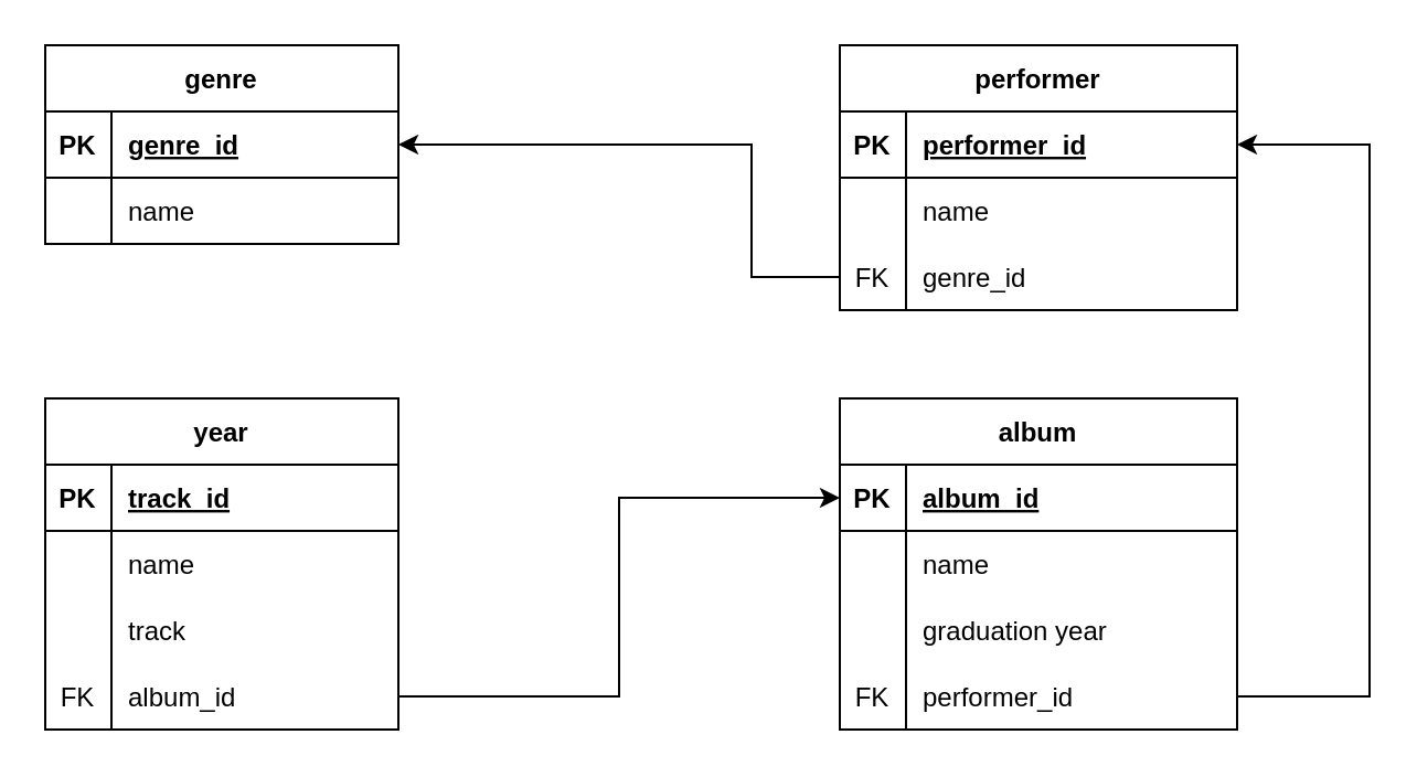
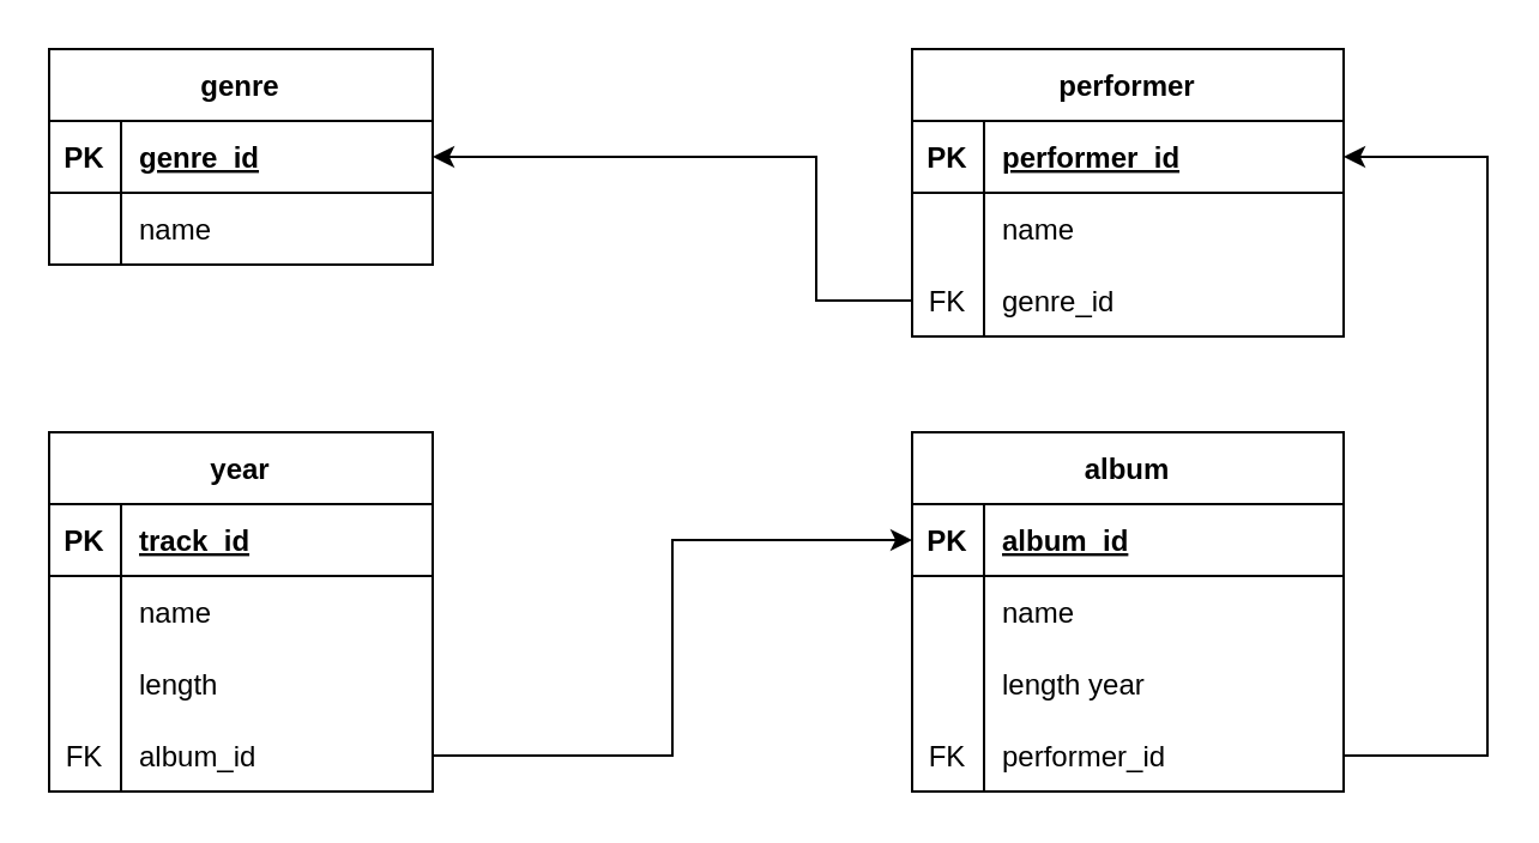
  <mxCell id="0" />
  <mxCell id="1" parent="0" />
  <mxCell id="2" value="genre" style="shape=table;startSize=30;container=1;collapsible=1;childLayout=tableLayout;fixedRows=1;rowLines=0;fontStyle=1;align=center;resizeLast=1;" parent="1" vertex="1"><mxGeometry x="20" y="20" width="160" height="90" as="geometry" /></mxCell>
  <mxCell id="3" value="" style="shape=tableRow;horizontal=0;startSize=0;swimlaneHead=0;swimlaneBody=0;fillColor=none;collapsible=0;dropTarget=0;points=[[0,0.5],[1,0.5]];portConstraint=eastwest;top=0;left=0;right=0;bottom=1;" parent="2" vertex="1"><mxGeometry y="30" width="160" height="30" as="geometry" /></mxCell>
  <mxCell id="4" value="PK" style="shape=partialRectangle;connectable=0;fillColor=none;top=0;left=0;bottom=0;right=0;fontStyle=1;overflow=hidden;" parent="3" vertex="1"><mxGeometry width="30" height="30" as="geometry"><mxRectangle width="30" height="30" as="alternateBounds" /></mxGeometry></mxCell>
  <mxCell id="5" value="genre_id" style="shape=partialRectangle;connectable=0;fillColor=none;top=0;left=0;bottom=0;right=0;align=left;spacingLeft=6;fontStyle=5;overflow=hidden;" parent="3" vertex="1"><mxGeometry x="30" width="130" height="30" as="geometry"><mxRectangle width="130" height="30" as="alternateBounds" /></mxGeometry></mxCell>
  <mxCell id="6" value="" style="shape=tableRow;horizontal=0;startSize=0;swimlaneHead=0;swimlaneBody=0;fillColor=none;collapsible=0;dropTarget=0;points=[[0,0.5],[1,0.5]];portConstraint=eastwest;top=0;left=0;right=0;bottom=0;" parent="2" vertex="1"><mxGeometry y="60" width="160" height="30" as="geometry" /></mxCell>
  <mxCell id="7" value="" style="shape=partialRectangle;connectable=0;fillColor=none;top=0;left=0;bottom=0;right=0;editable=1;overflow=hidden;" parent="6" vertex="1"><mxGeometry width="30" height="30" as="geometry"><mxRectangle width="30" height="30" as="alternateBounds" /></mxGeometry></mxCell>
  <mxCell id="8" value="name" style="shape=partialRectangle;connectable=0;fillColor=none;top=0;left=0;bottom=0;right=0;align=left;spacingLeft=6;overflow=hidden;" parent="6" vertex="1"><mxGeometry x="30" width="130" height="30" as="geometry"><mxRectangle width="130" height="30" as="alternateBounds" /></mxGeometry></mxCell>
  <mxCell id="9" value="performer" style="shape=table;startSize=30;container=1;collapsible=1;childLayout=tableLayout;fixedRows=1;rowLines=0;fontStyle=1;align=center;resizeLast=1;" vertex="1" parent="1"><mxGeometry x="380" y="20" width="180" height="120" as="geometry" /></mxCell>
  <mxCell id="10" value="" style="shape=tableRow;horizontal=0;startSize=0;swimlaneHead=0;swimlaneBody=0;fillColor=none;collapsible=0;dropTarget=0;points=[[0,0.5],[1,0.5]];portConstraint=eastwest;top=0;left=0;right=0;bottom=1;" vertex="1" parent="9"><mxGeometry y="30" width="180" height="30" as="geometry" /></mxCell>
  <mxCell id="11" value="PK" style="shape=partialRectangle;connectable=0;fillColor=none;top=0;left=0;bottom=0;right=0;fontStyle=1;overflow=hidden;" vertex="1" parent="10"><mxGeometry width="30" height="30" as="geometry"><mxRectangle width="30" height="30" as="alternateBounds" /></mxGeometry></mxCell>
  <mxCell id="12" value="performer_id" style="shape=partialRectangle;connectable=0;fillColor=none;top=0;left=0;bottom=0;right=0;align=left;spacingLeft=6;fontStyle=5;overflow=hidden;" vertex="1" parent="10"><mxGeometry x="30" width="150" height="30" as="geometry"><mxRectangle width="150" height="30" as="alternateBounds" /></mxGeometry></mxCell>
  <mxCell id="13" value="" style="shape=tableRow;horizontal=0;startSize=0;swimlaneHead=0;swimlaneBody=0;fillColor=none;collapsible=0;dropTarget=0;points=[[0,0.5],[1,0.5]];portConstraint=eastwest;top=0;left=0;right=0;bottom=0;" vertex="1" parent="9"><mxGeometry y="60" width="180" height="30" as="geometry" /></mxCell>
  <mxCell id="14" value="" style="shape=partialRectangle;connectable=0;fillColor=none;top=0;left=0;bottom=0;right=0;editable=1;overflow=hidden;" vertex="1" parent="13"><mxGeometry width="30" height="30" as="geometry"><mxRectangle width="30" height="30" as="alternateBounds" /></mxGeometry></mxCell>
  <mxCell id="15" value="name" style="shape=partialRectangle;connectable=0;fillColor=none;top=0;left=0;bottom=0;right=0;align=left;spacingLeft=6;overflow=hidden;" vertex="1" parent="13"><mxGeometry x="30" width="150" height="30" as="geometry"><mxRectangle width="150" height="30" as="alternateBounds" /></mxGeometry></mxCell>
  <mxCell id="16" value="" style="shape=tableRow;horizontal=0;startSize=0;swimlaneHead=0;swimlaneBody=0;fillColor=none;collapsible=0;dropTarget=0;points=[[0,0.5],[1,0.5]];portConstraint=eastwest;top=0;left=0;right=0;bottom=0;" vertex="1" parent="9"><mxGeometry y="90" width="180" height="30" as="geometry" /></mxCell>
  <mxCell id="17" value="FK" style="shape=partialRectangle;connectable=0;fillColor=none;top=0;left=0;bottom=0;right=0;editable=1;overflow=hidden;" vertex="1" parent="16"><mxGeometry width="30" height="30" as="geometry"><mxRectangle width="30" height="30" as="alternateBounds" /></mxGeometry></mxCell>
  <mxCell id="18" value="genre_id" style="shape=partialRectangle;connectable=0;fillColor=none;top=0;left=0;bottom=0;right=0;align=left;spacingLeft=6;overflow=hidden;" vertex="1" parent="16"><mxGeometry x="30" width="150" height="30" as="geometry"><mxRectangle width="150" height="30" as="alternateBounds" /></mxGeometry></mxCell>
  <mxCell id="19" value="album" style="shape=table;startSize=30;container=1;collapsible=1;childLayout=tableLayout;fixedRows=1;rowLines=0;fontStyle=1;align=center;resizeLast=1;" vertex="1" parent="1"><mxGeometry x="380" y="180" width="180" height="150" as="geometry" /></mxCell>
  <mxCell id="20" value="" style="shape=tableRow;horizontal=0;startSize=0;swimlaneHead=0;swimlaneBody=0;fillColor=none;collapsible=0;dropTarget=0;points=[[0,0.5],[1,0.5]];portConstraint=eastwest;top=0;left=0;right=0;bottom=1;" vertex="1" parent="19"><mxGeometry y="30" width="180" height="30" as="geometry" /></mxCell>
  <mxCell id="21" value="PK" style="shape=partialRectangle;connectable=0;fillColor=none;top=0;left=0;bottom=0;right=0;fontStyle=1;overflow=hidden;" vertex="1" parent="20"><mxGeometry width="30" height="30" as="geometry"><mxRectangle width="30" height="30" as="alternateBounds" /></mxGeometry></mxCell>
  <mxCell id="22" value="album_id" style="shape=partialRectangle;connectable=0;fillColor=none;top=0;left=0;bottom=0;right=0;align=left;spacingLeft=6;fontStyle=5;overflow=hidden;" vertex="1" parent="20"><mxGeometry x="30" width="150" height="30" as="geometry"><mxRectangle width="150" height="30" as="alternateBounds" /></mxGeometry></mxCell>
  <mxCell id="23" value="" style="shape=tableRow;horizontal=0;startSize=0;swimlaneHead=0;swimlaneBody=0;fillColor=none;collapsible=0;dropTarget=0;points=[[0,0.5],[1,0.5]];portConstraint=eastwest;top=0;left=0;right=0;bottom=0;" vertex="1" parent="19"><mxGeometry y="60" width="180" height="30" as="geometry" /></mxCell>
  <mxCell id="24" value="" style="shape=partialRectangle;connectable=0;fillColor=none;top=0;left=0;bottom=0;right=0;editable=1;overflow=hidden;" vertex="1" parent="23"><mxGeometry width="30" height="30" as="geometry"><mxRectangle width="30" height="30" as="alternateBounds" /></mxGeometry></mxCell>
  <mxCell id="25" value="name" style="shape=partialRectangle;connectable=0;fillColor=none;top=0;left=0;bottom=0;right=0;align=left;spacingLeft=6;overflow=hidden;" vertex="1" parent="23"><mxGeometry x="30" width="150" height="30" as="geometry"><mxRectangle width="150" height="30" as="alternateBounds" /></mxGeometry></mxCell>
  <mxCell id="26" value="" style="shape=tableRow;horizontal=0;startSize=0;swimlaneHead=0;swimlaneBody=0;fillColor=none;collapsible=0;dropTarget=0;points=[[0,0.5],[1,0.5]];portConstraint=eastwest;top=0;left=0;right=0;bottom=0;" vertex="1" parent="19"><mxGeometry y="90" width="180" height="30" as="geometry" /></mxCell>
  <mxCell id="27" value="" style="shape=partialRectangle;connectable=0;fillColor=none;top=0;left=0;bottom=0;right=0;editable=1;overflow=hidden;" vertex="1" parent="26"><mxGeometry width="30" height="30" as="geometry"><mxRectangle width="30" height="30" as="alternateBounds" /></mxGeometry></mxCell>
- <mxCell id="28" value="graduation year" style="shape=partialRectangle;connectable=0;fillColor=none;top=0;left=0;bottom=0;right=0;align=left;spacingLeft=6;overflow=hidden;" vertex="1" parent="26"><mxGeometry x="30" width="150" height="30" as="geometry"><mxRectangle width="150" height="30" as="alternateBounds" /></mxGeometry></mxCell>
+ <mxCell id="28" value="length year" style="shape=partialRectangle;connectable=0;fillColor=none;top=0;left=0;bottom=0;right=0;align=left;spacingLeft=6;overflow=hidden;" vertex="1" parent="26"><mxGeometry x="30" width="150" height="30" as="geometry"><mxRectangle width="150" height="30" as="alternateBounds" /></mxGeometry></mxCell>
  <mxCell id="29" style="shape=tableRow;horizontal=0;startSize=0;swimlaneHead=0;swimlaneBody=0;fillColor=none;collapsible=0;dropTarget=0;points=[[0,0.5],[1,0.5]];portConstraint=eastwest;top=0;left=0;right=0;bottom=0;" vertex="1" parent="19"><mxGeometry y="120" width="180" height="30" as="geometry" /></mxCell>
  <mxCell id="30" value="FK" style="shape=partialRectangle;connectable=0;fillColor=none;top=0;left=0;bottom=0;right=0;editable=1;overflow=hidden;" vertex="1" parent="29"><mxGeometry width="30" height="30" as="geometry"><mxRectangle width="30" height="30" as="alternateBounds" /></mxGeometry></mxCell>
  <mxCell id="31" value="performer_id" style="shape=partialRectangle;connectable=0;fillColor=none;top=0;left=0;bottom=0;right=0;align=left;spacingLeft=6;overflow=hidden;" vertex="1" parent="29"><mxGeometry x="30" width="150" height="30" as="geometry"><mxRectangle width="150" height="30" as="alternateBounds" /></mxGeometry></mxCell>
  <mxCell id="32" value="year" style="shape=table;startSize=30;container=1;collapsible=1;childLayout=tableLayout;fixedRows=1;rowLines=0;fontStyle=1;align=center;resizeLast=1;" vertex="1" parent="1"><mxGeometry x="20" y="180" width="160" height="150" as="geometry" /></mxCell>
  <mxCell id="33" value="" style="shape=tableRow;horizontal=0;startSize=0;swimlaneHead=0;swimlaneBody=0;fillColor=none;collapsible=0;dropTarget=0;points=[[0,0.5],[1,0.5]];portConstraint=eastwest;top=0;left=0;right=0;bottom=1;" vertex="1" parent="32"><mxGeometry y="30" width="160" height="30" as="geometry" /></mxCell>
  <mxCell id="34" value="PK" style="shape=partialRectangle;connectable=0;fillColor=none;top=0;left=0;bottom=0;right=0;fontStyle=1;overflow=hidden;" vertex="1" parent="33"><mxGeometry width="30" height="30" as="geometry"><mxRectangle width="30" height="30" as="alternateBounds" /></mxGeometry></mxCell>
  <mxCell id="35" value="track_id" style="shape=partialRectangle;connectable=0;fillColor=none;top=0;left=0;bottom=0;right=0;align=left;spacingLeft=6;fontStyle=5;overflow=hidden;" vertex="1" parent="33"><mxGeometry x="30" width="130" height="30" as="geometry"><mxRectangle width="130" height="30" as="alternateBounds" /></mxGeometry></mxCell>
  <mxCell id="36" value="" style="shape=tableRow;horizontal=0;startSize=0;swimlaneHead=0;swimlaneBody=0;fillColor=none;collapsible=0;dropTarget=0;points=[[0,0.5],[1,0.5]];portConstraint=eastwest;top=0;left=0;right=0;bottom=0;" vertex="1" parent="32"><mxGeometry y="60" width="160" height="30" as="geometry" /></mxCell>
  <mxCell id="37" value="" style="shape=partialRectangle;connectable=0;fillColor=none;top=0;left=0;bottom=0;right=0;editable=1;overflow=hidden;" vertex="1" parent="36"><mxGeometry width="30" height="30" as="geometry"><mxRectangle width="30" height="30" as="alternateBounds" /></mxGeometry></mxCell>
  <mxCell id="38" value="name" style="shape=partialRectangle;connectable=0;fillColor=none;top=0;left=0;bottom=0;right=0;align=left;spacingLeft=6;overflow=hidden;" vertex="1" parent="36"><mxGeometry x="30" width="130" height="30" as="geometry"><mxRectangle width="130" height="30" as="alternateBounds" /></mxGeometry></mxCell>
  <mxCell id="39" value="" style="shape=tableRow;horizontal=0;startSize=0;swimlaneHead=0;swimlaneBody=0;fillColor=none;collapsible=0;dropTarget=0;points=[[0,0.5],[1,0.5]];portConstraint=eastwest;top=0;left=0;right=0;bottom=0;" vertex="1" parent="32"><mxGeometry y="90" width="160" height="30" as="geometry" /></mxCell>
  <mxCell id="40" value="" style="shape=partialRectangle;connectable=0;fillColor=none;top=0;left=0;bottom=0;right=0;editable=1;overflow=hidden;" vertex="1" parent="39"><mxGeometry width="30" height="30" as="geometry"><mxRectangle width="30" height="30" as="alternateBounds" /></mxGeometry></mxCell>
- <mxCell id="41" value="track" style="shape=partialRectangle;connectable=0;fillColor=none;top=0;left=0;bottom=0;right=0;align=left;spacingLeft=6;overflow=hidden;" vertex="1" parent="39"><mxGeometry x="30" width="130" height="30" as="geometry"><mxRectangle width="130" height="30" as="alternateBounds" /></mxGeometry></mxCell>
+ <mxCell id="41" value="length" style="shape=partialRectangle;connectable=0;fillColor=none;top=0;left=0;bottom=0;right=0;align=left;spacingLeft=6;overflow=hidden;" vertex="1" parent="39"><mxGeometry x="30" width="130" height="30" as="geometry"><mxRectangle width="130" height="30" as="alternateBounds" /></mxGeometry></mxCell>
  <mxCell id="42" style="shape=tableRow;horizontal=0;startSize=0;swimlaneHead=0;swimlaneBody=0;fillColor=none;collapsible=0;dropTarget=0;points=[[0,0.5],[1,0.5]];portConstraint=eastwest;top=0;left=0;right=0;bottom=0;" vertex="1" parent="32"><mxGeometry y="120" width="160" height="30" as="geometry" /></mxCell>
  <mxCell id="43" value="FK" style="shape=partialRectangle;connectable=0;fillColor=none;top=0;left=0;bottom=0;right=0;editable=1;overflow=hidden;" vertex="1" parent="42"><mxGeometry width="30" height="30" as="geometry"><mxRectangle width="30" height="30" as="alternateBounds" /></mxGeometry></mxCell>
  <mxCell id="44" value="album_id" style="shape=partialRectangle;connectable=0;fillColor=none;top=0;left=0;bottom=0;right=0;align=left;spacingLeft=6;overflow=hidden;" vertex="1" parent="42"><mxGeometry x="30" width="130" height="30" as="geometry"><mxRectangle width="130" height="30" as="alternateBounds" /></mxGeometry></mxCell>
  <mxCell id="45" style="edgeStyle=orthogonalEdgeStyle;rounded=0;orthogonalLoop=1;jettySize=auto;html=1;" edge="1" parent="1" source="16" target="3"><mxGeometry relative="1" as="geometry"><Array as="points"><mxPoint x="340" y="125" /><mxPoint x="340" y="65" /></Array></mxGeometry></mxCell>
  <mxCell id="46" style="edgeStyle=orthogonalEdgeStyle;rounded=0;orthogonalLoop=1;jettySize=auto;html=1;exitX=1;exitY=0.5;exitDx=0;exitDy=0;entryX=1;entryY=0.5;entryDx=0;entryDy=0;" edge="1" parent="1" source="29" target="10"><mxGeometry relative="1" as="geometry"><Array as="points"><mxPoint x="620" y="315" /><mxPoint x="620" y="65" /></Array></mxGeometry></mxCell>
  <mxCell id="47" style="edgeStyle=orthogonalEdgeStyle;rounded=0;orthogonalLoop=1;jettySize=auto;html=1;exitX=1;exitY=0.5;exitDx=0;exitDy=0;entryX=0;entryY=0.5;entryDx=0;entryDy=0;" edge="1" parent="1" source="42" target="20"><mxGeometry relative="1" as="geometry" /></mxCell>
